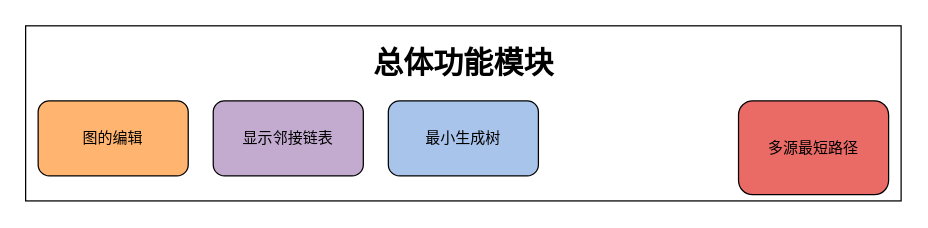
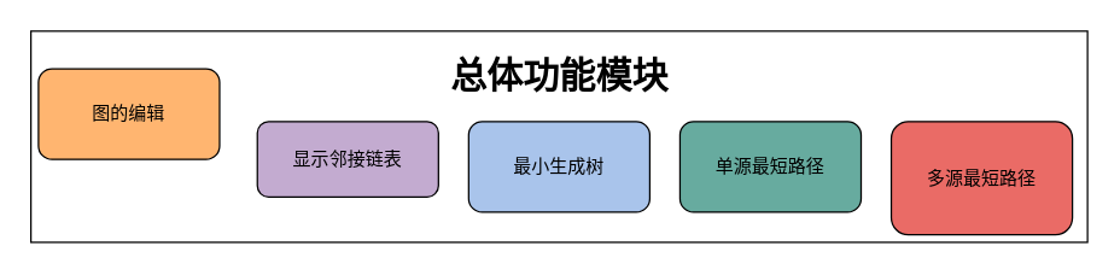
  <mxCell id="0" />
  <mxCell id="1" parent="0" />
  <mxCell id="2" value="" style="rounded=0;whiteSpace=wrap;html=1;" parent="1" vertex="1"><mxGeometry x="20" y="20" width="700" height="140" as="geometry" /></mxCell>
- <mxCell id="3" value="图的编辑" style="rounded=1;whiteSpace=wrap;html=1;labelBackgroundColor=none;fillColor=#FFB570;" parent="1" vertex="1"><mxGeometry x="30" y="80" width="120" height="60" as="geometry" /></mxCell>
+ <mxCell id="3" value="图的编辑" style="rounded=1;whiteSpace=wrap;html=1;labelBackgroundColor=none;fillColor=#FFB570;" parent="1" vertex="1"><mxGeometry x="25" y="45" width="120" height="60" as="geometry" /></mxCell>
  <mxCell id="4" value="最小生成树" style="rounded=1;whiteSpace=wrap;html=1;fillColor=#A9C4EB;" parent="1" vertex="1"><mxGeometry x="310" y="80" width="120" height="60" as="geometry" /></mxCell>
+ <mxCell id="5" value="单源最短路径" style="rounded=1;whiteSpace=wrap;html=1;fillColor=#67AB9F;" parent="1" vertex="1"><mxGeometry x="450" y="80" width="120" height="60" as="geometry" /></mxCell>
  <mxCell id="6" value="多源最短路径" style="rounded=1;whiteSpace=wrap;html=1;fillColor=#EA6B66;" parent="1" vertex="1"><mxGeometry x="590" y="80" width="120" height="75" as="geometry" /></mxCell>
  <mxCell id="7" value="总体功能模块" style="text;html=1;strokeColor=none;fillColor=none;align=center;verticalAlign=middle;whiteSpace=wrap;rounded=0;fontSize=24;fontStyle=1" parent="1" vertex="1"><mxGeometry x="282.5" y="40" width="175" height="20" as="geometry" /></mxCell>
- <mxCell id="8" value="显示邻接链表" style="rounded=1;whiteSpace=wrap;html=1;labelBackgroundColor=none;fillColor=#C3ABD0;" vertex="1" parent="1"><mxGeometry x="170" y="80" width="120" height="60" as="geometry" /></mxCell>
+ <mxCell id="8" value="显示邻接链表" style="rounded=1;whiteSpace=wrap;html=1;labelBackgroundColor=none;fillColor=#C3ABD0;" vertex="1" parent="1"><mxGeometry x="170" y="80" width="120" height="50" as="geometry" /></mxCell>
